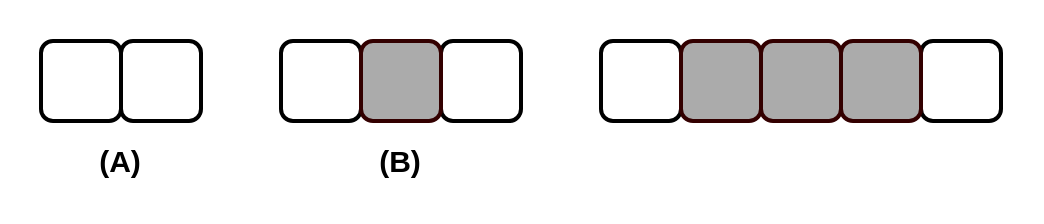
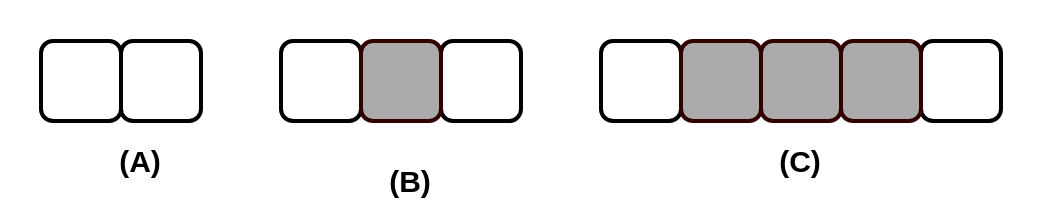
  <mxCell id="0" />
  <mxCell id="1" parent="0" />
  <mxCell id="2" value="" style="rounded=1;whiteSpace=wrap;html=1;strokeWidth=2;" vertex="1" parent="1"><mxGeometry x="20" y="20" width="40" height="40" as="geometry" /></mxCell>
  <mxCell id="3" value="" style="rounded=1;whiteSpace=wrap;html=1;strokeWidth=2;" vertex="1" parent="1"><mxGeometry x="60" y="20" width="40" height="40" as="geometry" /></mxCell>
  <mxCell id="4" value="" style="rounded=1;whiteSpace=wrap;html=1;strokeWidth=2;" vertex="1" parent="1"><mxGeometry x="140" y="20" width="40" height="40" as="geometry" /></mxCell>
  <mxCell id="5" value="" style="rounded=1;whiteSpace=wrap;html=1;strokeWidth=2;" vertex="1" parent="1"><mxGeometry x="220" y="20" width="40" height="40" as="geometry" /></mxCell>
  <mxCell id="6" value="" style="rounded=1;whiteSpace=wrap;html=1;strokeWidth=2;fillColor=#ABABAB;strokeColor=#330000;fontColor=#333333;" vertex="1" parent="1"><mxGeometry x="180" y="20" width="40" height="40" as="geometry" /></mxCell>
  <mxCell id="7" value="" style="rounded=1;whiteSpace=wrap;html=1;strokeWidth=2;" vertex="1" parent="1"><mxGeometry x="300" y="20" width="40" height="40" as="geometry" /></mxCell>
  <mxCell id="8" value="" style="rounded=1;whiteSpace=wrap;html=1;strokeWidth=2;" vertex="1" parent="1"><mxGeometry x="460" y="20" width="40" height="40" as="geometry" /></mxCell>
  <mxCell id="9" value="" style="rounded=1;whiteSpace=wrap;html=1;strokeWidth=2;fillColor=#ABABAB;strokeColor=#330000;fontColor=#333333;" vertex="1" parent="1"><mxGeometry x="340" y="20" width="40" height="40" as="geometry" /></mxCell>
  <mxCell id="10" value="" style="rounded=1;whiteSpace=wrap;html=1;strokeWidth=2;fillColor=#ABABAB;strokeColor=#330000;fontColor=#333333;" vertex="1" parent="1"><mxGeometry x="380" y="20" width="40" height="40" as="geometry" /></mxCell>
  <mxCell id="11" value="" style="rounded=1;whiteSpace=wrap;html=1;strokeWidth=2;fillColor=#ABABAB;strokeColor=#330000;fontColor=#333333;" vertex="1" parent="1"><mxGeometry x="420" y="20" width="40" height="40" as="geometry" /></mxCell>
- <mxCell id="12" value="&lt;b&gt;&lt;font style=&quot;font-size: 15px&quot;&gt;(A)&lt;/font&gt;&lt;/b&gt;" style="text;html=1;strokeColor=none;fillColor=none;align=center;verticalAlign=middle;whiteSpace=wrap;rounded=0;" vertex="1" parent="1"><mxGeometry x="40" y="70" width="40" height="20" as="geometry" /></mxCell>
- <mxCell id="13" value="&lt;b&gt;&lt;font style=&quot;font-size: 15px&quot;&gt;(B)&lt;/font&gt;&lt;/b&gt;" style="text;html=1;strokeColor=none;fillColor=none;align=center;verticalAlign=middle;whiteSpace=wrap;rounded=0;" vertex="1" parent="1"><mxGeometry x="180" y="70" width="40" height="20" as="geometry" /></mxCell>
+ <mxCell id="12" value="&lt;b&gt;&lt;font style=&quot;font-size: 15px&quot;&gt;(A)&lt;/font&gt;&lt;/b&gt;" style="text;html=1;strokeColor=none;fillColor=none;align=center;verticalAlign=middle;whiteSpace=wrap;rounded=0;" vertex="1" parent="1"><mxGeometry x="50" y="70" width="40" height="20" as="geometry" /></mxCell>
+ <mxCell id="13" value="&lt;b&gt;&lt;font style=&quot;font-size: 15px&quot;&gt;(B)&lt;/font&gt;&lt;/b&gt;" style="text;html=1;strokeColor=none;fillColor=none;align=center;verticalAlign=middle;whiteSpace=wrap;rounded=0;" vertex="1" parent="1"><mxGeometry x="185" y="80" width="40" height="20" as="geometry" /></mxCell>
+ <mxCell id="14" value="&lt;b&gt;&lt;font style=&quot;font-size: 15px&quot;&gt;(C)&lt;/font&gt;&lt;/b&gt;" style="text;html=1;strokeColor=none;fillColor=none;align=center;verticalAlign=middle;whiteSpace=wrap;rounded=0;" vertex="1" parent="1"><mxGeometry x="380" y="70" width="40" height="20" as="geometry" /></mxCell>
